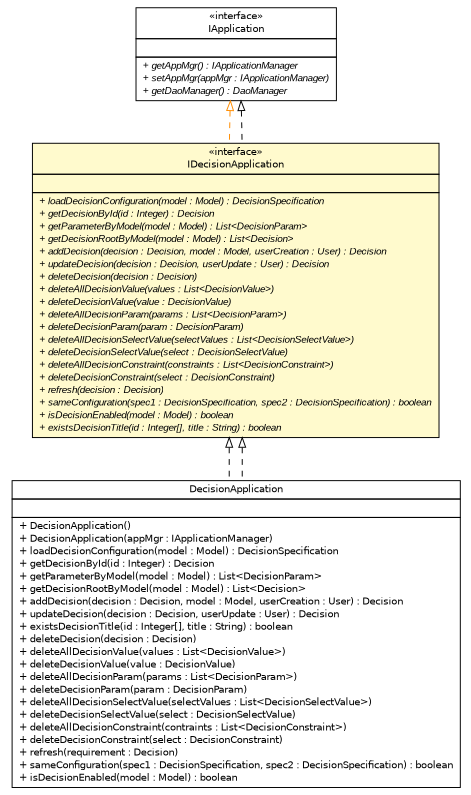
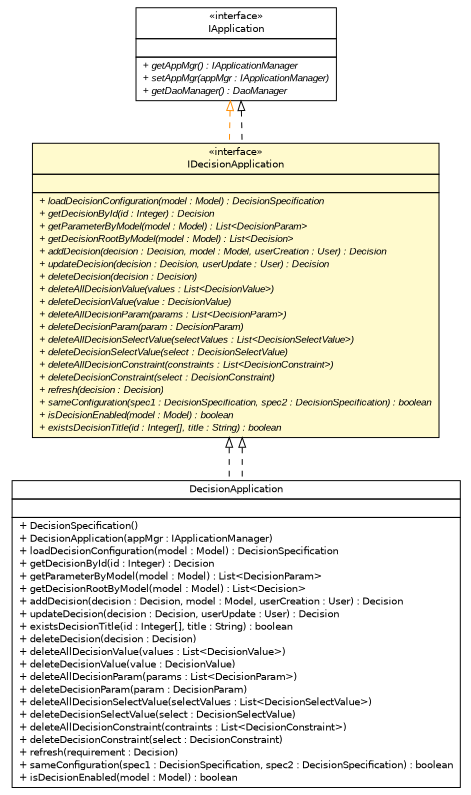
  digraph {
    nodesep=0.25
    ranksep=0.5
    fontname="DejaVu Sans"
    node [fontcolor=black fontname="DejaVu Sans" fontsize=10.0 shape=plaintext]
    edge [arrowtail=empty dir=back fontname="DejaVu Sans" fontsize=10 headport=p labelfontname=arial labelfontsize=10 style=dashed tailport=p color=black]
    n1 [label=<<table title="gov.sandia.cf.application.IApplication" border="0" cellborder="1" cellspacing="0" cellpadding="2" port="p" href="./IApplication.html"> 		<tr><td><table border="0" cellspacing="0" cellpadding="1"> <tr><td align="center" balign="center"> &#171;interface&#187; </td></tr> <tr><td align="center" balign="center"> IApplication </td></tr> 		</table></td></tr> 		<tr><td><table border="0" cellspacing="0" cellpadding="1"> <tr><td align="left" balign="left">  </td></tr> 		</table></td></tr> 		<tr><td><table border="0" cellspacing="0" cellpadding="1"> <tr><td align="left" balign="left"><font face="arial italic" point-size="10.0"> + getAppMgr() : IApplicationManager </font></td></tr> <tr><td align="left" balign="left"><font face="arial italic" point-size="10.0"> + setAppMgr(appMgr : IApplicationManager) </font></td></tr> <tr><td align="left" balign="left"><font face="arial italic" point-size="10.0"> + getDaoManager() : DaoManager </font></td></tr> 		</table></td></tr> 		</table>>]
    n2 [label=<<table title="gov.sandia.cf.application.IDecisionApplication" border="0" cellborder="1" cellspacing="0" cellpadding="2" port="p" bgcolor="lemonChiffon" href="./IDecisionApplication.html"> 		<tr><td><table border="0" cellspacing="0" cellpadding="1"> <tr><td align="center" balign="center"> &#171;interface&#187; </td></tr> <tr><td align="center" balign="center"> IDecisionApplication </td></tr> 		</table></td></tr> 		<tr><td><table border="0" cellspacing="0" cellpadding="1"> <tr><td align="left" balign="left">  </td></tr> 		</table></td></tr> 		<tr><td><table border="0" cellspacing="0" cellpadding="1"> <tr><td align="left" balign="left"><font face="arial italic" point-size="10.0"> + loadDecisionConfiguration(model : Model) : DecisionSpecification </font></td></tr> <tr><td align="left" balign="left"><font face="arial italic" point-size="10.0"> + getDecisionById(id : Integer) : Decision </font></td></tr> <tr><td align="left" balign="left"><font face="arial italic" point-size="10.0"> + getParameterByModel(model : Model) : List&lt;DecisionParam&gt; </font></td></tr> <tr><td align="left" balign="left"><font face="arial italic" point-size="10.0"> + getDecisionRootByModel(model : Model) : List&lt;Decision&gt; </font></td></tr> <tr><td align="left" balign="left"><font face="arial italic" point-size="10.0"> + addDecision(decision : Decision, model : Model, userCreation : User) : Decision </font></td></tr> <tr><td align="left" balign="left"><font face="arial italic" point-size="10.0"> + updateDecision(decision : Decision, userUpdate : User) : Decision </font></td></tr> <tr><td align="left" balign="left"><font face="arial italic" point-size="10.0"> + deleteDecision(decision : Decision) </font></td></tr> <tr><td align="left" balign="left"><font face="arial italic" point-size="10.0"> + deleteAllDecisionValue(values : List&lt;DecisionValue&gt;) </font></td></tr> <tr><td align="left" balign="left"><font face="arial italic" point-size="10.0"> + deleteDecisionValue(value : DecisionValue) </font></td></tr> <tr><td align="left" balign="left"><font face="arial italic" point-size="10.0"> + deleteAllDecisionParam(params : List&lt;DecisionParam&gt;) </font></td></tr> <tr><td align="left" balign="left"><font face="arial italic" point-size="10.0"> + deleteDecisionParam(param : DecisionParam) </font></td></tr> <tr><td align="left" balign="left"><font face="arial italic" point-size="10.0"> + deleteAllDecisionSelectValue(selectValues : List&lt;DecisionSelectValue&gt;) </font></td></tr> <tr><td align="left" balign="left"><font face="arial italic" point-size="10.0"> + deleteDecisionSelectValue(select : DecisionSelectValue) </font></td></tr> <tr><td align="left" balign="left"><font face="arial italic" point-size="10.0"> + deleteAllDecisionConstraint(constraints : List&lt;DecisionConstraint&gt;) </font></td></tr> <tr><td align="left" balign="left"><font face="arial italic" point-size="10.0"> + deleteDecisionConstraint(select : DecisionConstraint) </font></td></tr> <tr><td align="left" balign="left"><font face="arial italic" point-size="10.0"> + refresh(decision : Decision) </font></td></tr> <tr><td align="left" balign="left"><font face="arial italic" point-size="10.0"> + sameConfiguration(spec1 : DecisionSpecification, spec2 : DecisionSpecification) : boolean </font></td></tr> <tr><td align="left" balign="left"><font face="arial italic" point-size="10.0"> + isDecisionEnabled(model : Model) : boolean </font></td></tr> <tr><td align="left" balign="left"><font face="arial italic" point-size="10.0"> + existsDecisionTitle(id : Integer[], title : String) : boolean </font></td></tr> 		</table></td></tr> 		</table>>]
-   n3 [label=<<table title="gov.sandia.cf.application.impl.DecisionApplication" border="0" cellborder="1" cellspacing="0" cellpadding="2" port="p" href="./impl/DecisionApplication.html"> 		<tr><td><table border="0" cellspacing="0" cellpadding="1"> <tr><td align="center" balign="center"> DecisionApplication </td></tr> 		</table></td></tr> 		<tr><td><table border="0" cellspacing="0" cellpadding="1"> <tr><td align="left" balign="left">  </td></tr> 		</table></td></tr> 		<tr><td><table border="0" cellspacing="0" cellpadding="1"> <tr><td align="left" balign="left"> + DecisionApplication() </td></tr> <tr><td align="left" balign="left"> + DecisionApplication(appMgr : IApplicationManager) </td></tr> <tr><td align="left" balign="left"> + loadDecisionConfiguration(model : Model) : DecisionSpecification </td></tr> <tr><td align="left" balign="left"> + getDecisionById(id : Integer) : Decision </td></tr> <tr><td align="left" balign="left"> + getParameterByModel(model : Model) : List&lt;DecisionParam&gt; </td></tr> <tr><td align="left" balign="left"> + getDecisionRootByModel(model : Model) : List&lt;Decision&gt; </td></tr> <tr><td align="left" balign="left"> + addDecision(decision : Decision, model : Model, userCreation : User) : Decision </td></tr> <tr><td align="left" balign="left"> + updateDecision(decision : Decision, userUpdate : User) : Decision </td></tr> <tr><td align="left" balign="left"> + existsDecisionTitle(id : Integer[], title : String) : boolean </td></tr> <tr><td align="left" balign="left"> + deleteDecision(decision : Decision) </td></tr> <tr><td align="left" balign="left"> + deleteAllDecisionValue(values : List&lt;DecisionValue&gt;) </td></tr> <tr><td align="left" balign="left"> + deleteDecisionValue(value : DecisionValue) </td></tr> <tr><td align="left" balign="left"> + deleteAllDecisionParam(params : List&lt;DecisionParam&gt;) </td></tr> <tr><td align="left" balign="left"> + deleteDecisionParam(param : DecisionParam) </td></tr> <tr><td align="left" balign="left"> + deleteAllDecisionSelectValue(selectValues : List&lt;DecisionSelectValue&gt;) </td></tr> <tr><td align="left" balign="left"> + deleteDecisionSelectValue(select : DecisionSelectValue) </td></tr> <tr><td align="left" balign="left"> + deleteAllDecisionConstraint(contraints : List&lt;DecisionConstraint&gt;) </td></tr> <tr><td align="left" balign="left"> + deleteDecisionConstraint(select : DecisionConstraint) </td></tr> <tr><td align="left" balign="left"> + refresh(requirement : Decision) </td></tr> <tr><td align="left" balign="left"> + sameConfiguration(spec1 : DecisionSpecification, spec2 : DecisionSpecification) : boolean </td></tr> <tr><td align="left" balign="left"> + isDecisionEnabled(model : Model) : boolean </td></tr> 		</table></td></tr> 		</table>>]
+   n3 [label=<<table title="gov.sandia.cf.application.impl.DecisionApplication" border="0" cellborder="1" cellspacing="0" cellpadding="2" port="p" href="./impl/DecisionApplication.html"> 		<tr><td><table border="0" cellspacing="0" cellpadding="1"> <tr><td align="center" balign="center"> DecisionApplication </td></tr> 		</table></td></tr> 		<tr><td><table border="0" cellspacing="0" cellpadding="1"> <tr><td align="left" balign="left">  </td></tr> 		</table></td></tr> 		<tr><td><table border="0" cellspacing="0" cellpadding="1"> <tr><td align="left" balign="left"> + DecisionSpecification() </td></tr> <tr><td align="left" balign="left"> + DecisionApplication(appMgr : IApplicationManager) </td></tr> <tr><td align="left" balign="left"> + loadDecisionConfiguration(model : Model) : DecisionSpecification </td></tr> <tr><td align="left" balign="left"> + getDecisionById(id : Integer) : Decision </td></tr> <tr><td align="left" balign="left"> + getParameterByModel(model : Model) : List&lt;DecisionParam&gt; </td></tr> <tr><td align="left" balign="left"> + getDecisionRootByModel(model : Model) : List&lt;Decision&gt; </td></tr> <tr><td align="left" balign="left"> + addDecision(decision : Decision, model : Model, userCreation : User) : Decision </td></tr> <tr><td align="left" balign="left"> + updateDecision(decision : Decision, userUpdate : User) : Decision </td></tr> <tr><td align="left" balign="left"> + existsDecisionTitle(id : Integer[], title : String) : boolean </td></tr> <tr><td align="left" balign="left"> + deleteDecision(decision : Decision) </td></tr> <tr><td align="left" balign="left"> + deleteAllDecisionValue(values : List&lt;DecisionValue&gt;) </td></tr> <tr><td align="left" balign="left"> + deleteDecisionValue(value : DecisionValue) </td></tr> <tr><td align="left" balign="left"> + deleteAllDecisionParam(params : List&lt;DecisionParam&gt;) </td></tr> <tr><td align="left" balign="left"> + deleteDecisionParam(param : DecisionParam) </td></tr> <tr><td align="left" balign="left"> + deleteAllDecisionSelectValue(selectValues : List&lt;DecisionSelectValue&gt;) </td></tr> <tr><td align="left" balign="left"> + deleteDecisionSelectValue(select : DecisionSelectValue) </td></tr> <tr><td align="left" balign="left"> + deleteAllDecisionConstraint(contraints : List&lt;DecisionConstraint&gt;) </td></tr> <tr><td align="left" balign="left"> + deleteDecisionConstraint(select : DecisionConstraint) </td></tr> <tr><td align="left" balign="left"> + refresh(requirement : Decision) </td></tr> <tr><td align="left" balign="left"> + sameConfiguration(spec1 : DecisionSpecification, spec2 : DecisionSpecification) : boolean </td></tr> <tr><td align="left" balign="left"> + isDecisionEnabled(model : Model) : boolean </td></tr> 		</table></td></tr> 		</table>>]
    n1 -> n2 [color=darkorange]
    n1 -> n2
    n2 -> n3
    n2 -> n3
  }
